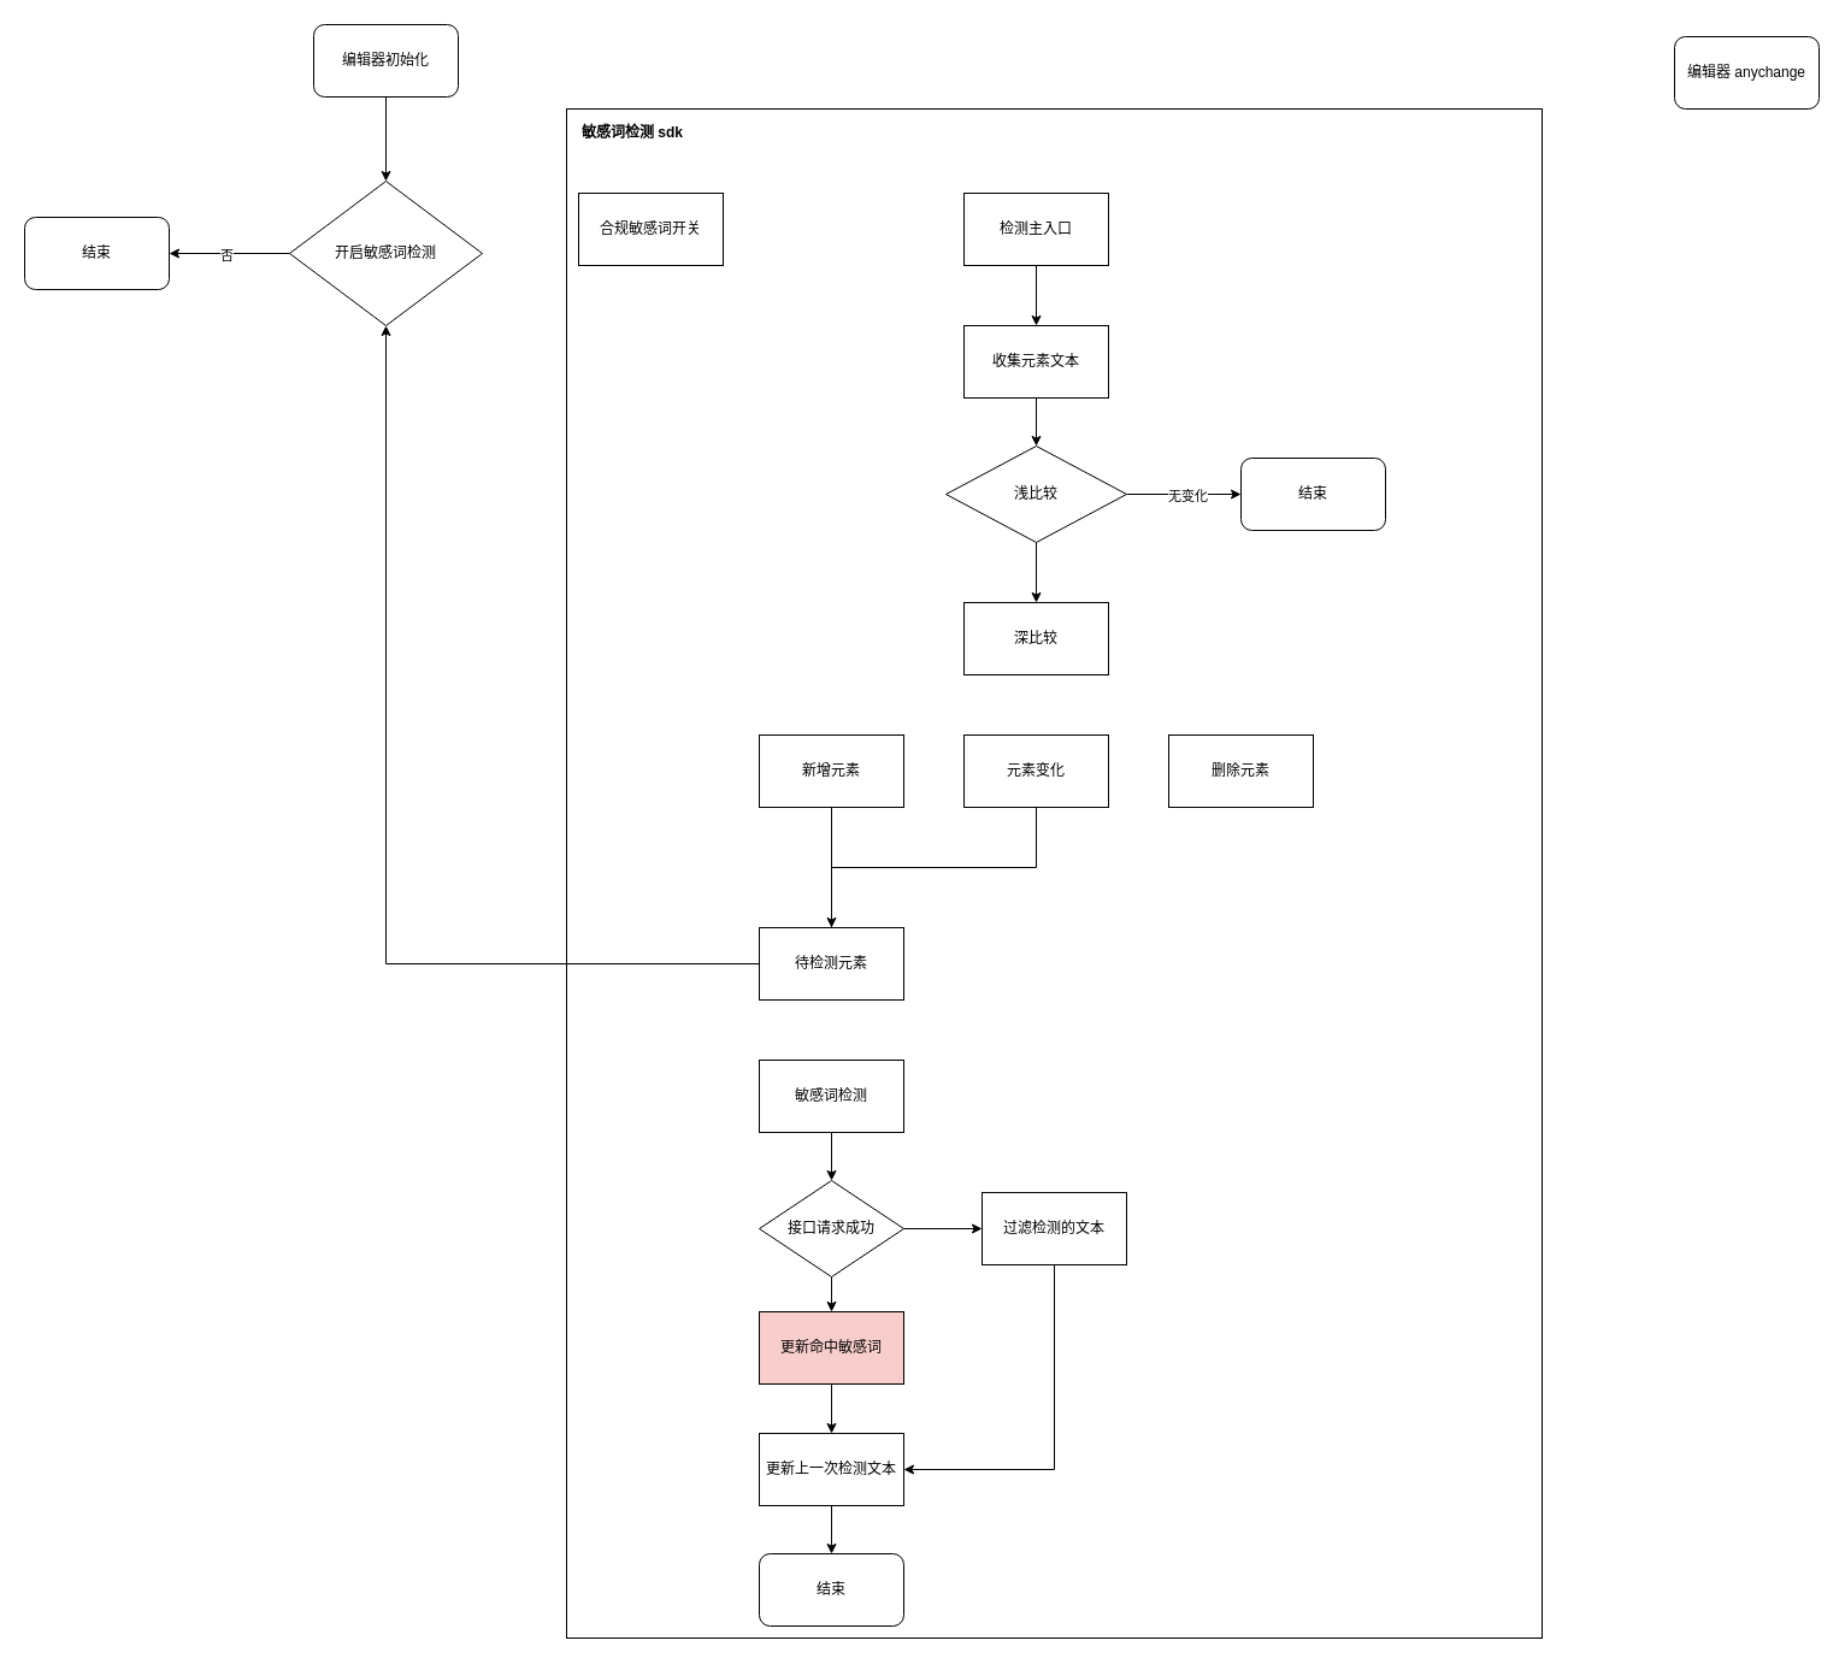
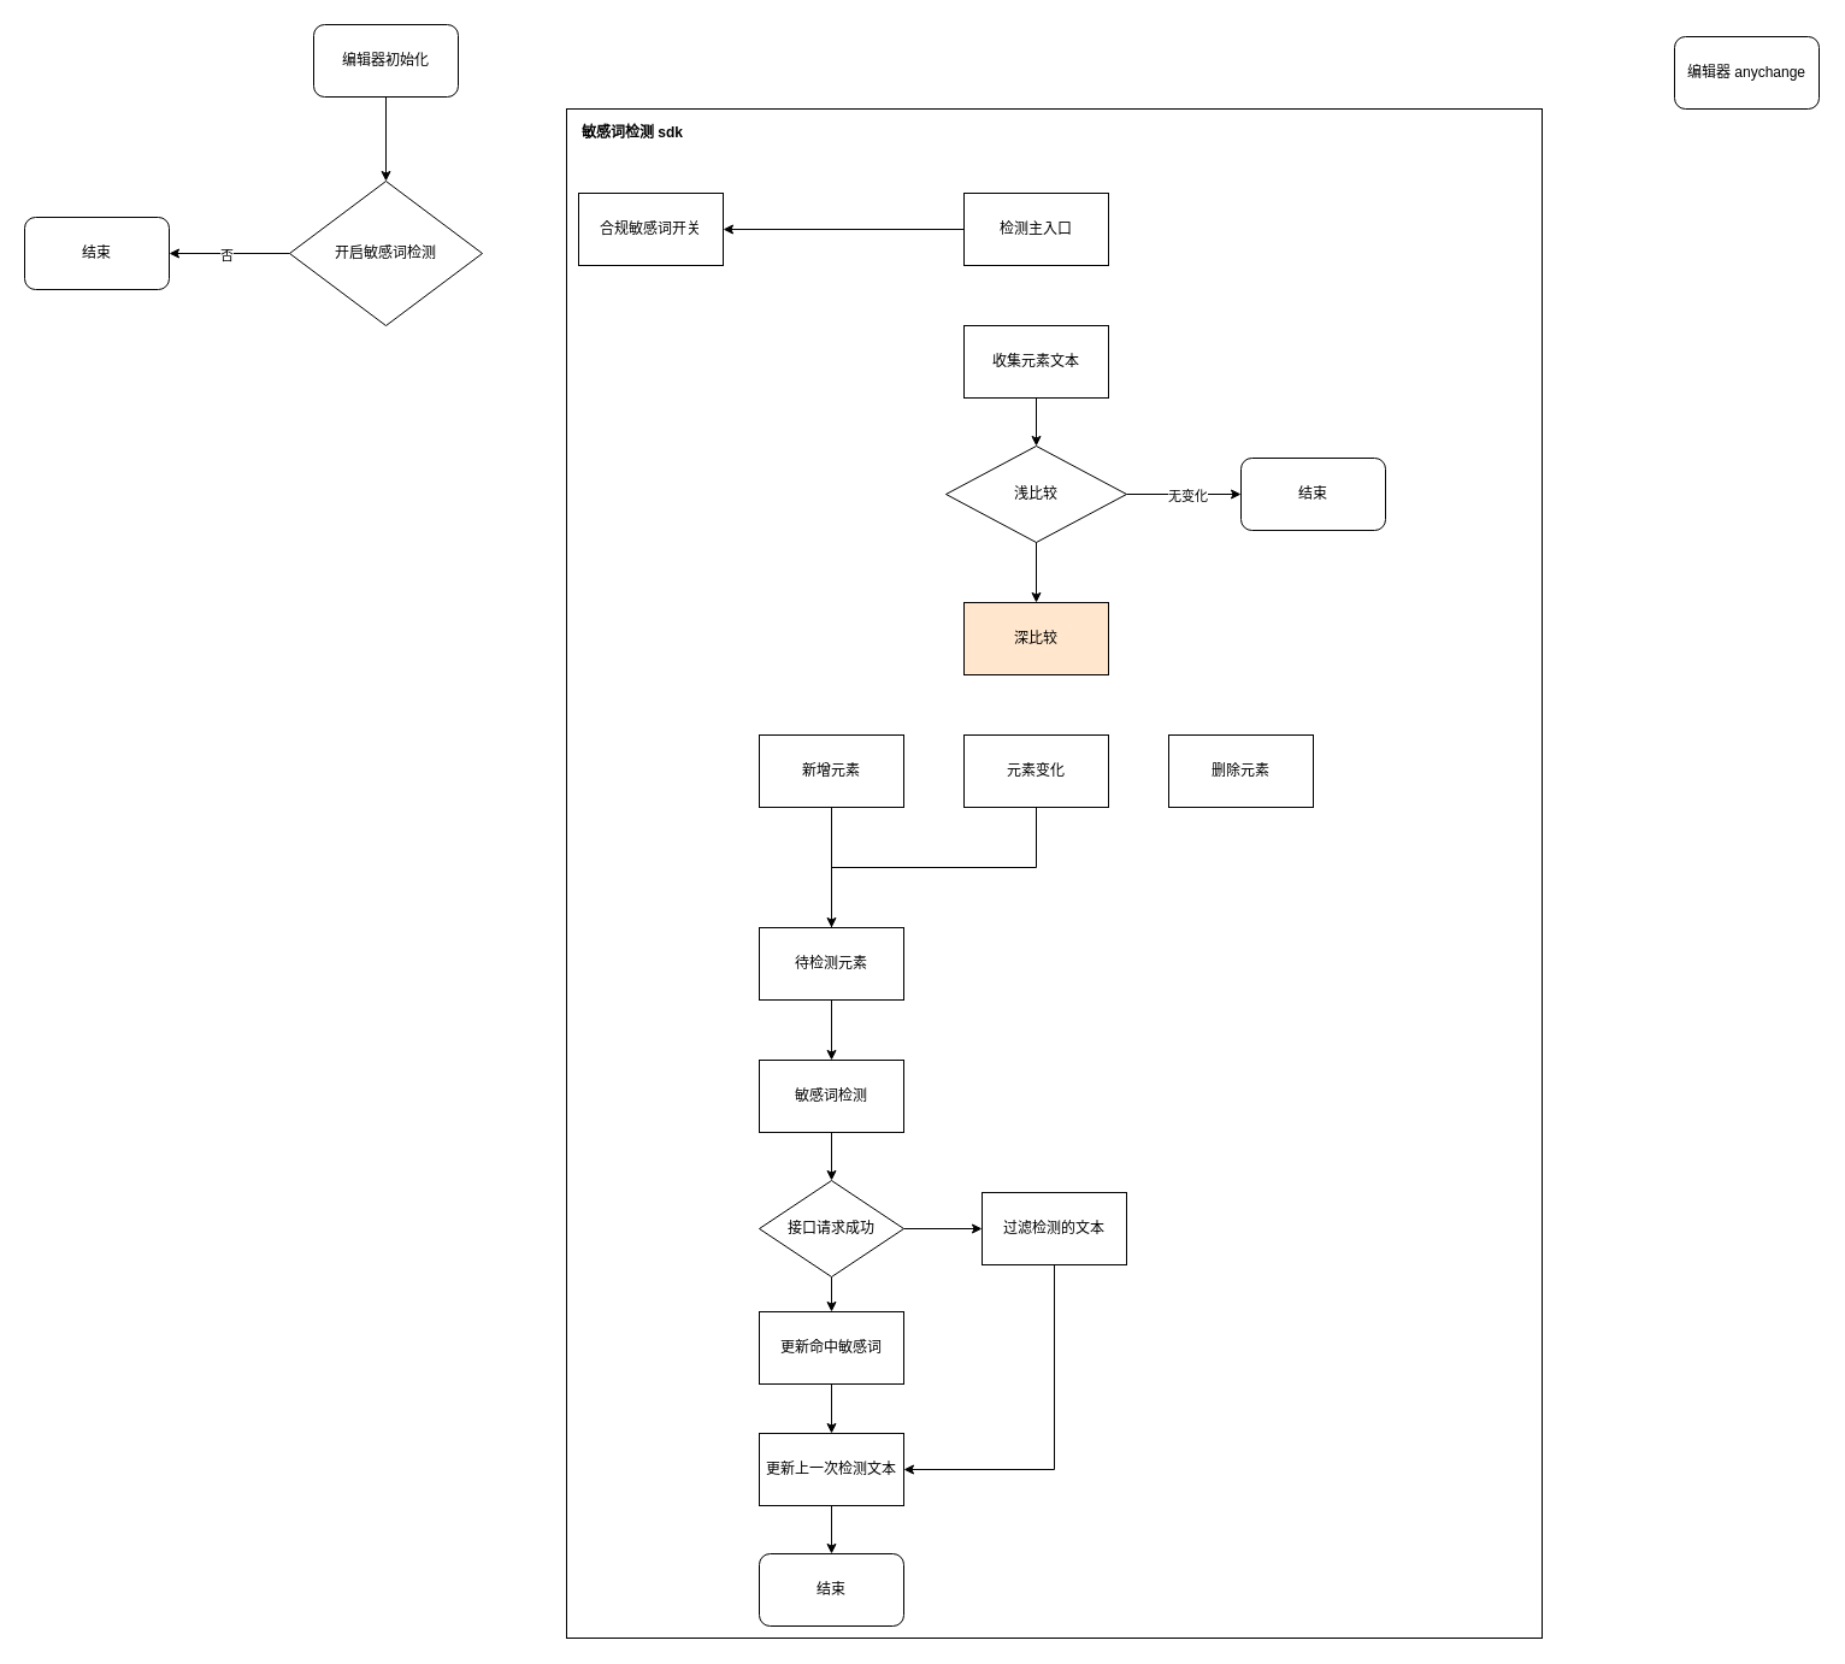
  <mxCell id="0" />
  <mxCell id="1" parent="0" />
  <mxCell id="2" value="" style="edgeStyle=orthogonalEdgeStyle;rounded=0;orthogonalLoop=1;jettySize=auto;html=1;" edge="1" parent="1" source="3" target="40"><mxGeometry relative="1" as="geometry" /></mxCell>
  <mxCell id="3" value="编辑器初始化" style="rounded=1;whiteSpace=wrap;html=1;" vertex="1" parent="1"><mxGeometry x="260" y="20" width="120" height="60" as="geometry" /></mxCell>
  <mxCell id="4" value="编辑器 anychange" style="rounded=1;whiteSpace=wrap;html=1;" vertex="1" parent="1"><mxGeometry x="1390" y="30" width="120" height="60" as="geometry" /></mxCell>
  <mxCell id="5" value="" style="group" vertex="1" connectable="0" parent="1"><mxGeometry y="90" width="810" height="1270" as="geometry" x="470" /></mxCell>
  <mxCell id="6" value="" style="rounded=0;whiteSpace=wrap;html=1;" vertex="1" parent="5"><mxGeometry width="810" height="1270" as="geometry" /></mxCell>
  <mxCell id="7" value="敏感词检测 sdk" style="text;html=1;strokeColor=none;fillColor=none;align=center;verticalAlign=middle;whiteSpace=wrap;rounded=0;fontStyle=1;fontSize=12;" vertex="1" parent="5"><mxGeometry x="10" y="10" width="90" height="20" as="geometry" /></mxCell>
  <mxCell id="8" value="合规敏感词开关" style="rounded=0;whiteSpace=wrap;html=1;" vertex="1" parent="5"><mxGeometry x="10" y="70" width="120" height="60" as="geometry" /></mxCell>
  <mxCell id="9" value="检测主入口" style="rounded=0;whiteSpace=wrap;html=1;" vertex="1" parent="5"><mxGeometry x="330" y="70" width="120" height="60" as="geometry" /></mxCell>
  <mxCell id="10" value="" style="edgeStyle=orthogonalEdgeStyle;rounded=0;orthogonalLoop=1;jettySize=auto;html=1;" edge="1" parent="5" source="11" target="15"><mxGeometry relative="1" as="geometry" /></mxCell>
  <mxCell id="11" value="收集元素文本" style="rounded=0;whiteSpace=wrap;html=1;" vertex="1" parent="5"><mxGeometry x="330" y="180" width="120" height="60" as="geometry" /></mxCell>
- <mxCell id="12" value="" style="edgeStyle=orthogonalEdgeStyle;rounded=0;orthogonalLoop=1;jettySize=auto;html=1;" edge="1" parent="5" source="9" target="11"><mxGeometry relative="1" as="geometry" /></mxCell>
+ <mxCell id="12" value="" style="edgeStyle=orthogonalEdgeStyle;rounded=0;orthogonalLoop=1;jettySize=auto;html=1;" edge="1" parent="5" source="9" target="8"><mxGeometry relative="1" as="geometry" /></mxCell>
  <mxCell id="13" value="" style="edgeStyle=orthogonalEdgeStyle;rounded=0;orthogonalLoop=1;jettySize=auto;html=1;" edge="1" parent="5" source="15" target="16"><mxGeometry relative="1" as="geometry" /></mxCell>
  <mxCell id="14" value="无变化" style="edgeLabel;html=1;align=center;verticalAlign=middle;resizable=0;points=[];" vertex="1" connectable="0" parent="13"><mxGeometry x="0.053" y="-1" relative="1" as="geometry"><mxPoint as="offset" /></mxGeometry></mxCell>
  <mxCell id="15" value="浅比较" style="rhombus;whiteSpace=wrap;html=1;" vertex="1" parent="5"><mxGeometry x="315" y="280" width="150" height="80" as="geometry" /></mxCell>
  <mxCell id="16" value="结束" style="rounded=1;whiteSpace=wrap;html=1;" vertex="1" parent="5"><mxGeometry x="560" y="290" width="120" height="60" as="geometry" /></mxCell>
- <mxCell id="17" value="深比较" style="whiteSpace=wrap;html=1;" vertex="1" parent="5"><mxGeometry x="330" y="410" width="120" height="60" as="geometry" /></mxCell>
+ <mxCell id="17" value="深比较" style="whiteSpace=wrap;html=1;fillColor=#ffe6cc;" vertex="1" parent="5"><mxGeometry x="330" y="410" width="120" height="60" as="geometry" /></mxCell>
  <mxCell id="18" value="" style="edgeStyle=orthogonalEdgeStyle;rounded=0;orthogonalLoop=1;jettySize=auto;html=1;" edge="1" parent="5" source="15" target="17"><mxGeometry relative="1" as="geometry" /></mxCell>
  <mxCell id="19" style="edgeStyle=orthogonalEdgeStyle;rounded=0;orthogonalLoop=1;jettySize=auto;html=1;exitX=0.5;exitY=1;exitDx=0;exitDy=0;entryX=0.5;entryY=0;entryDx=0;entryDy=0;" edge="1" parent="5" source="20" target="25"><mxGeometry relative="1" as="geometry" /></mxCell>
  <mxCell id="20" value="新增元素" style="rounded=0;whiteSpace=wrap;html=1;" vertex="1" parent="5"><mxGeometry x="160" y="520" width="120" height="60" as="geometry" /></mxCell>
  <mxCell id="21" value="删除元素" style="rounded=0;whiteSpace=wrap;html=1;" vertex="1" parent="5"><mxGeometry x="500" y="520" width="120" height="60" as="geometry" /></mxCell>
  <mxCell id="22" style="edgeStyle=orthogonalEdgeStyle;rounded=0;orthogonalLoop=1;jettySize=auto;html=1;exitX=0.5;exitY=1;exitDx=0;exitDy=0;entryX=0.5;entryY=0;entryDx=0;entryDy=0;endArrow=none;" edge="1" parent="5" source="23" target="25"><mxGeometry relative="1" as="geometry"><mxPoint x="220" y="670" as="targetPoint" /></mxGeometry></mxCell>
  <mxCell id="23" value="元素变化" style="rounded=0;whiteSpace=wrap;html=1;" vertex="1" parent="5"><mxGeometry x="330" y="520" width="120" height="60" as="geometry" /></mxCell>
- <mxCell id="24" value="" style="edgeStyle=orthogonalEdgeStyle;rounded=0;orthogonalLoop=1;jettySize=auto;html=1;" edge="1" parent="5" source="25" target="40"><mxGeometry relative="1" as="geometry" /></mxCell>
+ <mxCell id="24" value="" style="edgeStyle=orthogonalEdgeStyle;rounded=0;orthogonalLoop=1;jettySize=auto;html=1;" edge="1" parent="5" source="25" target="27"><mxGeometry relative="1" as="geometry" /></mxCell>
  <mxCell id="25" value="待检测元素" style="rounded=0;whiteSpace=wrap;html=1;" vertex="1" parent="5"><mxGeometry x="160" y="680" width="120" height="60" as="geometry" /></mxCell>
  <mxCell id="26" value="" style="edgeStyle=orthogonalEdgeStyle;rounded=0;orthogonalLoop=1;jettySize=auto;html=1;" edge="1" parent="5" source="27" target="30"><mxGeometry relative="1" as="geometry" /></mxCell>
  <mxCell id="27" value="敏感词检测" style="rounded=0;whiteSpace=wrap;html=1;" vertex="1" parent="5"><mxGeometry x="160" y="790" width="120" height="60" as="geometry" /></mxCell>
  <mxCell id="28" value="" style="edgeStyle=orthogonalEdgeStyle;rounded=0;orthogonalLoop=1;jettySize=auto;html=1;" edge="1" parent="5" source="30" target="34"><mxGeometry relative="1" as="geometry" /></mxCell>
  <mxCell id="29" value="" style="edgeStyle=orthogonalEdgeStyle;rounded=0;orthogonalLoop=1;jettySize=auto;html=1;" edge="1" parent="5" source="30" target="32"><mxGeometry relative="1" as="geometry" /></mxCell>
  <mxCell id="30" value="接口请求成功" style="rhombus;whiteSpace=wrap;html=1;" vertex="1" parent="5"><mxGeometry x="160" y="890" width="120" height="80" as="geometry" /></mxCell>
  <mxCell id="31" style="edgeStyle=orthogonalEdgeStyle;rounded=0;orthogonalLoop=1;jettySize=auto;html=1;exitX=0.5;exitY=1;exitDx=0;exitDy=0;entryX=1;entryY=0.5;entryDx=0;entryDy=0;" edge="1" parent="5" source="32" target="36"><mxGeometry relative="1" as="geometry" /></mxCell>
  <mxCell id="32" value="过滤检测的文本" style="rounded=0;whiteSpace=wrap;html=1;" vertex="1" parent="5"><mxGeometry x="345" y="900" width="120" height="60" as="geometry" /></mxCell>
  <mxCell id="33" value="" style="edgeStyle=orthogonalEdgeStyle;rounded=0;orthogonalLoop=1;jettySize=auto;html=1;" edge="1" parent="5" source="34" target="36"><mxGeometry relative="1" as="geometry" /></mxCell>
- <mxCell id="34" value="更新命中敏感词" style="rounded=0;whiteSpace=wrap;html=1;fillColor=#f8cecc;" vertex="1" parent="5"><mxGeometry x="160" y="999" width="120" height="60" as="geometry" /></mxCell>
+ <mxCell id="34" value="更新命中敏感词" style="rounded=0;whiteSpace=wrap;html=1;" vertex="1" parent="5"><mxGeometry x="160" y="999" width="120" height="60" as="geometry" /></mxCell>
  <mxCell id="35" value="" style="edgeStyle=orthogonalEdgeStyle;rounded=0;orthogonalLoop=1;jettySize=auto;html=1;" edge="1" parent="5" source="36" target="37"><mxGeometry relative="1" as="geometry" /></mxCell>
  <mxCell id="36" value="更新上一次检测文本" style="rounded=0;whiteSpace=wrap;html=1;" vertex="1" parent="5"><mxGeometry x="160" y="1100" width="120" height="60" as="geometry" /></mxCell>
  <mxCell id="37" value="结束" style="rounded=1;whiteSpace=wrap;html=1;" vertex="1" parent="5"><mxGeometry x="160" y="1200" width="120" height="60" as="geometry" /></mxCell>
  <mxCell id="38" value="" style="edgeStyle=orthogonalEdgeStyle;rounded=0;orthogonalLoop=1;jettySize=auto;html=1;" edge="1" parent="1" source="40" target="41"><mxGeometry relative="1" as="geometry" /></mxCell>
  <mxCell id="39" value="否" style="edgeLabel;html=1;align=center;verticalAlign=middle;resizable=0;points=[];" vertex="1" connectable="0" parent="38"><mxGeometry x="0.06" y="1" relative="1" as="geometry"><mxPoint as="offset" /></mxGeometry></mxCell>
  <mxCell id="40" value="开启敏感词检测" style="rhombus;whiteSpace=wrap;html=1;" vertex="1" parent="1"><mxGeometry x="240" y="150" width="160" height="120" as="geometry" /></mxCell>
  <mxCell id="41" value="结束" style="rounded=1;whiteSpace=wrap;html=1;" vertex="1" parent="1"><mxGeometry x="20" y="180" width="120" height="60" as="geometry" /></mxCell>
